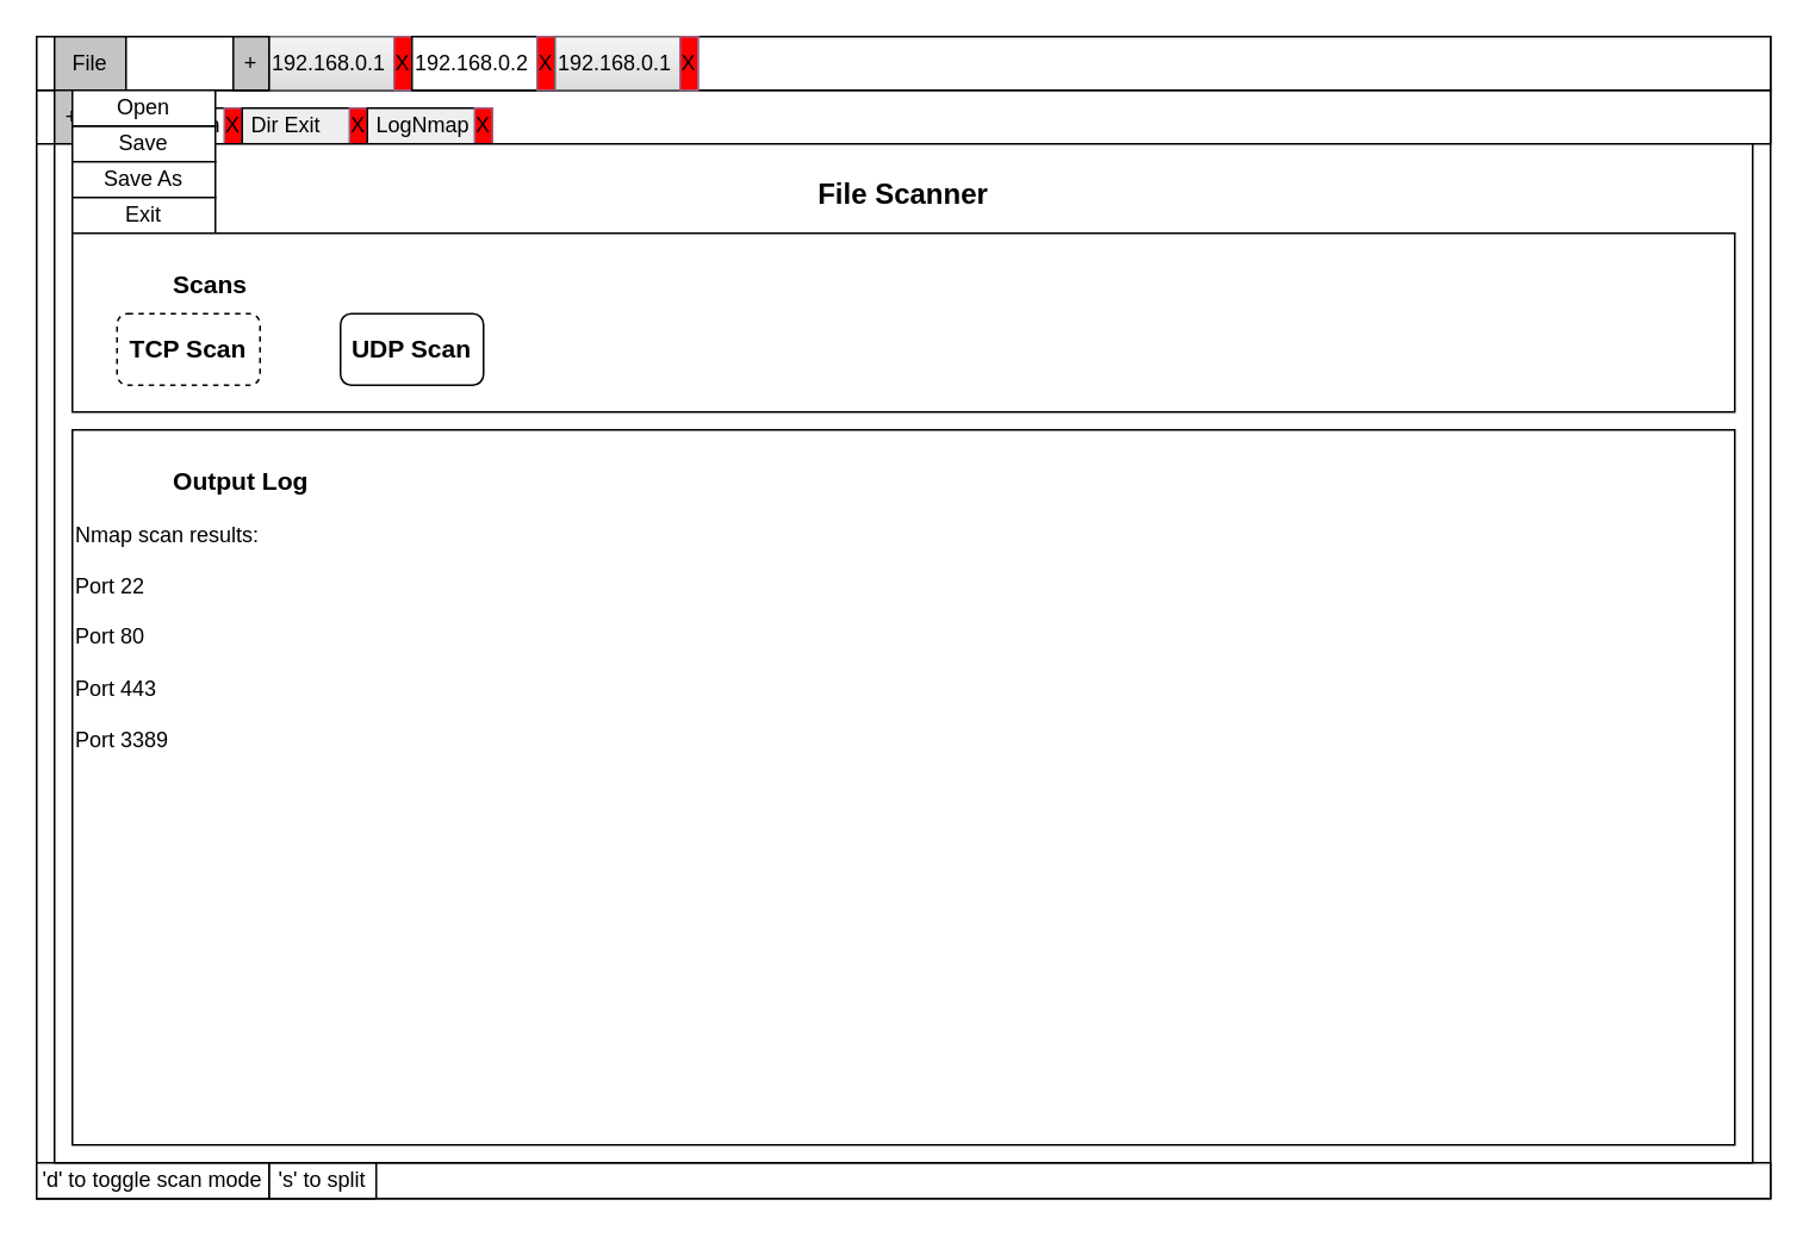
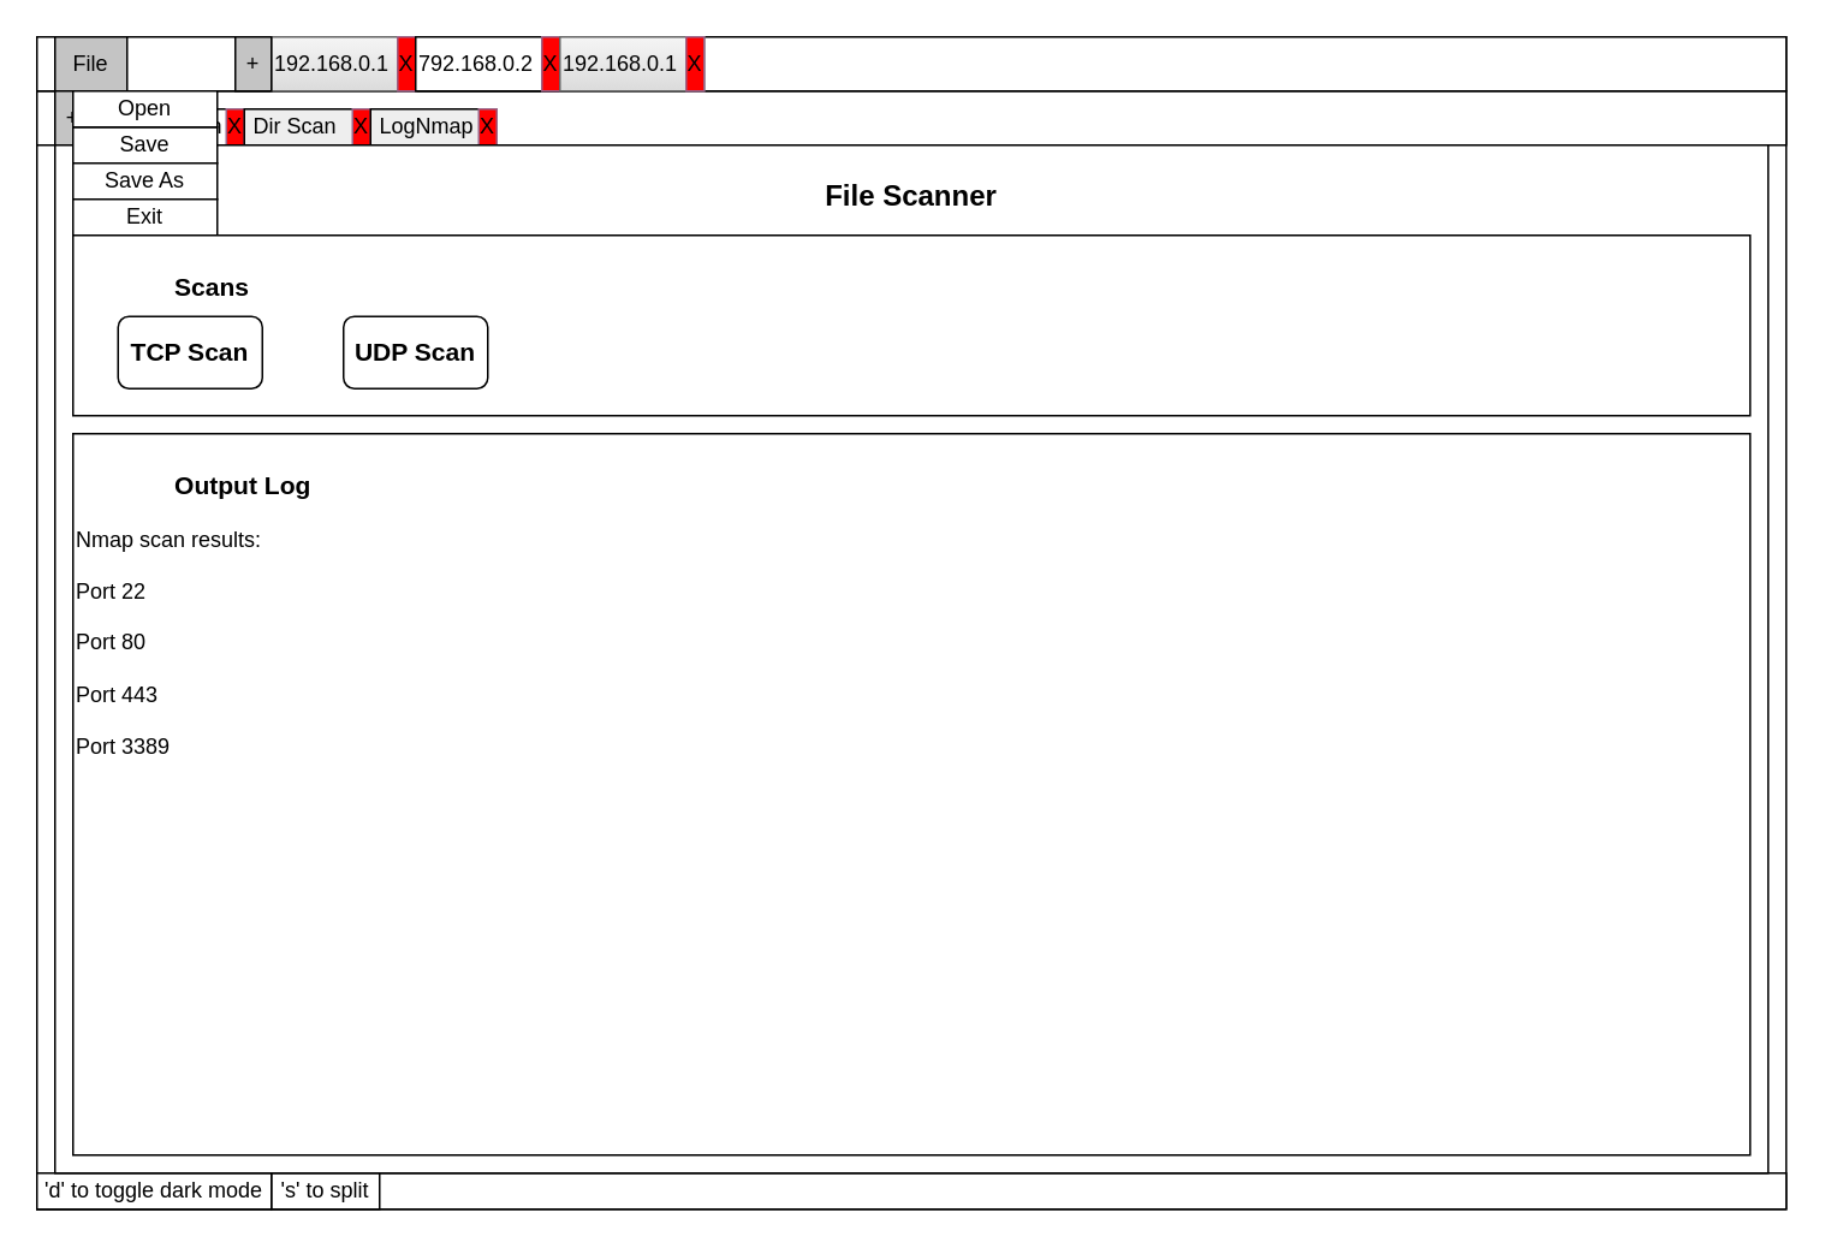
  <mxCell id="0" />
  <mxCell id="1" parent="0" />
  <mxCell id="2" value="" style="rounded=0;whiteSpace=wrap;html=1;" parent="1" vertex="1"><mxGeometry x="20" y="20" width="970" height="650" as="geometry" /></mxCell>
  <mxCell id="3" value="" style="rounded=0;whiteSpace=wrap;html=1;" parent="1" vertex="1"><mxGeometry x="20" y="50" width="970" height="30" as="geometry" /></mxCell>
  <mxCell id="4" value="&amp;nbsp;Port Scan" style="rounded=0;whiteSpace=wrap;html=1;align=left;" parent="1" vertex="1"><mxGeometry x="65" y="60" width="70" height="20" as="geometry" /></mxCell>
  <mxCell id="5" value="" style="rounded=0;whiteSpace=wrap;html=1;" parent="1" vertex="1"><mxGeometry x="20" y="20" width="970" height="30" as="geometry" /></mxCell>
  <mxCell id="6" value="" style="rounded=0;whiteSpace=wrap;html=1;" parent="1" vertex="1"><mxGeometry x="20" y="650" width="970" height="20" as="geometry" /></mxCell>
  <mxCell id="7" value="'s' to split" style="rounded=0;whiteSpace=wrap;html=1;" parent="1" vertex="1"><mxGeometry x="150" y="650" width="60" height="20" as="geometry" /></mxCell>
- <mxCell id="8" value="'d' to toggle scan mode" style="rounded=0;whiteSpace=wrap;html=1;" parent="1" vertex="1"><mxGeometry x="20" y="650" width="130" height="20" as="geometry" /></mxCell>
+ <mxCell id="8" value="'d' to toggle dark mode" style="rounded=0;whiteSpace=wrap;html=1;" parent="1" vertex="1"><mxGeometry x="20" y="650" width="130" height="20" as="geometry" /></mxCell>
  <mxCell id="9" value="192.168.0.1" style="rounded=0;whiteSpace=wrap;html=1;align=left;fillColor=#f5f5f5;gradientColor=#DBDBDB;strokeColor=#666666;" parent="1" vertex="1"><mxGeometry x="150" y="20" width="80" height="30" as="geometry" /></mxCell>
  <mxCell id="10" value="File" style="rounded=0;whiteSpace=wrap;html=1;fillColor=#C4C4C4;" parent="1" vertex="1"><mxGeometry x="30" y="20" width="40" height="30" as="geometry" /></mxCell>
  <mxCell id="11" value="X" style="rounded=0;whiteSpace=wrap;html=1;fillColor=#FF0000;strokeColor=#996185;gradientColor=none;" parent="1" vertex="1"><mxGeometry x="220" y="20" width="10" height="30" as="geometry" /></mxCell>
  <mxCell id="12" value="+" style="rounded=0;whiteSpace=wrap;html=1;fillColor=#c4c4c4;" vertex="1" parent="1"><mxGeometry x="130" y="20" width="20" height="30" as="geometry" /></mxCell>
- <mxCell id="13" value="192.168.0.2" style="rounded=0;whiteSpace=wrap;html=1;align=left;" vertex="1" parent="1"><mxGeometry x="230" y="20" width="80" height="30" as="geometry" /></mxCell>
+ <mxCell id="13" value="792.168.0.2" style="rounded=0;whiteSpace=wrap;html=1;align=left;" vertex="1" parent="1"><mxGeometry x="230" y="20" width="80" height="30" as="geometry" /></mxCell>
  <mxCell id="14" value="X" style="rounded=0;whiteSpace=wrap;html=1;fillColor=#FF0000;strokeColor=#996185;gradientColor=none;" vertex="1" parent="1"><mxGeometry x="300" y="20" width="10" height="30" as="geometry" /></mxCell>
  <mxCell id="15" value="192.168.0.1" style="rounded=0;whiteSpace=wrap;html=1;align=left;fillColor=#f5f5f5;gradientColor=#DBDBDB;strokeColor=#666666;" vertex="1" parent="1"><mxGeometry y="20" width="80" height="30" as="geometry" x="310" /></mxCell>
  <mxCell id="16" value="X" style="rounded=0;whiteSpace=wrap;html=1;fillColor=#FF0000;strokeColor=#996185;gradientColor=none;" vertex="1" parent="1"><mxGeometry x="380" y="20" width="10" height="30" as="geometry" /></mxCell>
  <mxCell id="17" value="+" style="rounded=0;whiteSpace=wrap;html=1;fillColor=#c4c4c4;" vertex="1" parent="1"><mxGeometry x="30" y="50" width="20" height="30" as="geometry" /></mxCell>
  <mxCell id="18" value="X" style="rounded=0;whiteSpace=wrap;html=1;fillColor=#FF0000;strokeColor=#996185;gradientColor=none;" vertex="1" parent="1"><mxGeometry x="125" y="60" width="10" height="20" as="geometry" /></mxCell>
- <mxCell id="19" value="&amp;nbsp;Dir Exit" style="rounded=0;whiteSpace=wrap;html=1;align=left;fillColor=#eeeeee;" vertex="1" parent="1"><mxGeometry x="135" y="60" width="70" height="20" as="geometry" /></mxCell>
+ <mxCell id="19" value="&amp;nbsp;Dir Scan" style="rounded=0;whiteSpace=wrap;html=1;align=left;fillColor=#eeeeee;" vertex="1" parent="1"><mxGeometry x="135" y="60" width="70" height="20" as="geometry" /></mxCell>
  <mxCell id="20" value="X" style="rounded=0;whiteSpace=wrap;html=1;fillColor=#FF0000;strokeColor=#996185;gradientColor=none;" vertex="1" parent="1"><mxGeometry x="195" y="60" width="10" height="20" as="geometry" /></mxCell>
  <mxCell id="21" value="&amp;nbsp;LogNmap" style="rounded=0;whiteSpace=wrap;html=1;align=left;fillColor=#eeeeee;" vertex="1" parent="1"><mxGeometry x="205" y="60" width="70" height="20" as="geometry" /></mxCell>
  <mxCell id="22" value="X" style="rounded=0;whiteSpace=wrap;html=1;fillColor=#FF0000;strokeColor=#996185;gradientColor=none;" vertex="1" parent="1"><mxGeometry x="265" y="60" width="10" height="20" as="geometry" /></mxCell>
  <mxCell id="23" value="&lt;p&gt;&lt;font style=&quot;font-size: 16px;&quot;&gt;&lt;b&gt;File Scanner&lt;/b&gt;&lt;/font&gt;&lt;/p&gt;" style="rounded=0;whiteSpace=wrap;html=1;strokeColor=default;fontFamily=Helvetica;fontSize=12;fontColor=default;fillColor=default;verticalAlign=top;" vertex="1" parent="1"><mxGeometry x="30" y="80" width="950" height="570" as="geometry" /></mxCell>
  <mxCell id="24" value="Save" style="rounded=0;whiteSpace=wrap;html=1;" parent="1" vertex="1"><mxGeometry x="40" y="70" width="80" height="20" as="geometry" /></mxCell>
  <mxCell id="25" value="Open" style="rounded=0;whiteSpace=wrap;html=1;" parent="1" vertex="1"><mxGeometry x="40" y="50" width="80" height="20" as="geometry" /></mxCell>
  <mxCell id="26" value="Save As" style="rounded=0;whiteSpace=wrap;html=1;" parent="1" vertex="1"><mxGeometry x="40" y="90" width="80" height="20" as="geometry" /></mxCell>
  <mxCell id="27" value="Exit" style="rounded=0;whiteSpace=wrap;html=1;" vertex="1" parent="1"><mxGeometry x="40" y="110" width="80" height="20" as="geometry" /></mxCell>
  <mxCell id="28" value="&lt;h3 style=&quot;&quot;&gt;&lt;/h3&gt;&lt;h3&gt;&lt;span style=&quot;white-space: pre;&quot;&gt; &lt;/span&gt;&lt;span style=&quot;white-space: pre;&quot;&gt; &lt;/span&gt;&lt;span style=&quot;white-space: pre;&quot;&gt; &lt;/span&gt;&lt;span style=&quot;white-space: pre;&quot;&gt; &lt;/span&gt;&lt;span style=&quot;white-space: pre;&quot;&gt; &lt;/span&gt;&lt;span style=&quot;white-space: pre;&quot;&gt; &lt;/span&gt;&lt;span style=&quot;white-space: pre;&quot;&gt; &lt;/span&gt;&lt;span style=&quot;white-space: pre;&quot;&gt; &lt;/span&gt;&lt;span style=&quot;white-space: pre;&quot;&gt; &lt;/span&gt;&lt;span style=&quot;white-space: pre;&quot;&gt; &lt;/span&gt;&lt;span style=&quot;white-space: pre;&quot;&gt; &lt;/span&gt;&lt;span style=&quot;white-space: pre;&quot;&gt; &lt;/span&gt;&lt;span style=&quot;white-space: pre;&quot;&gt; &lt;/span&gt;&lt;span style=&quot;white-space: pre;&quot;&gt; &lt;/span&gt;Scans&lt;/h3&gt;" style="rounded=0;align=left;verticalAlign=top;fontStyle=0;html=1;labelPosition=center;verticalLabelPosition=middle;" vertex="1" parent="1"><mxGeometry x="40" y="130" width="930" height="100" as="geometry" /></mxCell>
  <mxCell id="29" value="&lt;h3 style=&quot;&quot;&gt;&lt;/h3&gt;&lt;h3&gt;&lt;span style=&quot;white-space: pre;&quot;&gt; &lt;/span&gt;&lt;span style=&quot;white-space: pre;&quot;&gt; &lt;/span&gt;&lt;span style=&quot;white-space: pre;&quot;&gt; &lt;/span&gt;&lt;span style=&quot;white-space: pre;&quot;&gt; &lt;/span&gt;&lt;span style=&quot;white-space: pre;&quot;&gt; &lt;/span&gt;&lt;span style=&quot;white-space: pre;&quot;&gt; &lt;/span&gt;&lt;span style=&quot;white-space: pre;&quot;&gt; &lt;/span&gt;&lt;span style=&quot;white-space: pre;&quot;&gt; &lt;/span&gt;&lt;span style=&quot;white-space: pre;&quot;&gt; &lt;/span&gt;&lt;span style=&quot;white-space: pre;&quot;&gt; &lt;/span&gt;&lt;span style=&quot;white-space: pre;&quot;&gt; &lt;/span&gt;&lt;span style=&quot;white-space: pre;&quot;&gt; &lt;/span&gt;&lt;span style=&quot;white-space: pre;&quot;&gt; &lt;/span&gt;&lt;span style=&quot;white-space: pre;&quot;&gt; &lt;/span&gt;Output Log&lt;/h3&gt;Nmap scan results:&lt;br&gt;&lt;br&gt;Port 22&lt;br&gt;&lt;br&gt;Port 80&lt;br&gt;&lt;br&gt;Port 443&lt;br&gt;&lt;br&gt;Port 3389" style="rounded=0;align=left;verticalAlign=top;fontStyle=0;html=1;labelPosition=center;verticalLabelPosition=middle;" parent="1" vertex="1"><mxGeometry x="40" y="240" width="930" height="400" as="geometry" /></mxCell>
- <mxCell id="30" value="&lt;h3&gt;TCP Scan&lt;/h3&gt;" style="rounded=1;whiteSpace=wrap;html=1;strokeColor=default;fontFamily=Helvetica;fontSize=12;fontColor=default;fillColor=default;dashed=1;" vertex="1" parent="1"><mxGeometry x="65" y="175" width="80" height="40" as="geometry" /></mxCell>
+ <mxCell id="30" value="&lt;h3&gt;TCP Scan&lt;/h3&gt;" style="rounded=1;whiteSpace=wrap;html=1;strokeColor=default;fontFamily=Helvetica;fontSize=12;fontColor=default;fillColor=default;" vertex="1" parent="1"><mxGeometry x="65" y="175" width="80" height="40" as="geometry" /></mxCell>
  <mxCell id="31" value="&lt;h3&gt;UDP Scan&lt;/h3&gt;" style="rounded=1;whiteSpace=wrap;html=1;strokeColor=default;fontFamily=Helvetica;fontSize=12;fontColor=default;fillColor=default;" vertex="1" parent="1"><mxGeometry x="190" y="175" width="80" height="40" as="geometry" /></mxCell>
